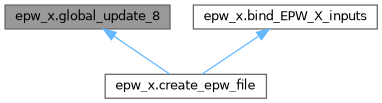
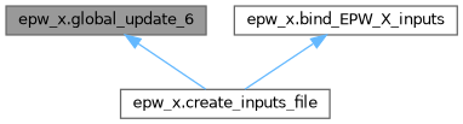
  digraph {
    rankdir=TB
    node [color=grey40 fillcolor=white fontname=Helvetica fontsize=10 shape=box style=filled]
    edge [color=steelblue1 dir=back fontname=Helvetica fontsize=10 labelfontname=Helvetica labelfontsize=10 style=solid]
-   n1 [color=gray40 fillcolor=grey60 fontcolor=black height=0.2 label="epw_x.global_update_8" width=0.4]
-   n2 [height=0.2 label="epw_x.create_epw_file" width=0.4]
+   n1 [color=gray40 fillcolor=grey60 fontcolor=black height=0.2 label="epw_x.global_update_6" width=0.4]
+   n2 [height=0.2 label="epw_x.create_inputs_file" width=0.4]
    n3 [height=0.2 label="epw_x.bind_EPW_X_inputs" width=0.4]
    n1 -> n2
    n3 -> n2
  }
